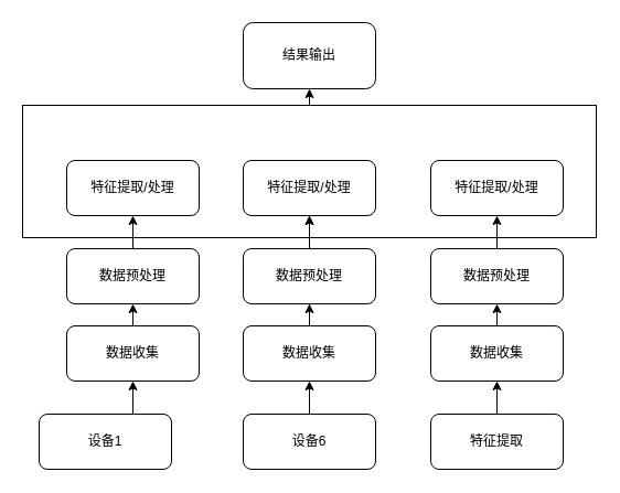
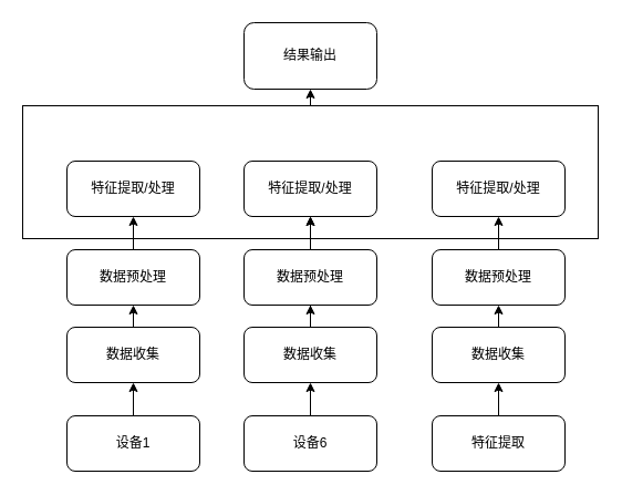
  <mxCell id="0" />
  <mxCell id="1" parent="0" />
  <mxCell id="2" style="edgeStyle=orthogonalEdgeStyle;rounded=0;orthogonalLoop=1;jettySize=auto;html=1;exitX=0.5;exitY=0;exitDx=0;exitDy=0;entryX=0.5;entryY=1;entryDx=0;entryDy=0;fontSize=18;" edge="1" parent="1" source="3" target="26"><mxGeometry relative="1" as="geometry" /></mxCell>
  <mxCell id="3" value="" style="rounded=0;whiteSpace=wrap;html=1;" vertex="1" parent="1"><mxGeometry x="20" y="95" width="520" height="120" as="geometry" /></mxCell>
  <mxCell id="4" style="edgeStyle=orthogonalEdgeStyle;rounded=0;orthogonalLoop=1;jettySize=auto;html=1;exitX=0.5;exitY=0;exitDx=0;exitDy=0;entryX=0.5;entryY=1;entryDx=0;entryDy=0;" edge="1" parent="1" source="5" target="6"><mxGeometry relative="1" as="geometry" /></mxCell>
- <mxCell id="5" value="设备1" style="rounded=1;whiteSpace=wrap;html=1;" vertex="1" parent="1"><mxGeometry x="35" y="375" width="120" height="50" as="geometry" /></mxCell>
+ <mxCell id="5" value="设备1" style="rounded=1;whiteSpace=wrap;html=1;" vertex="1" parent="1"><mxGeometry x="60" y="375" width="120" height="50" as="geometry" /></mxCell>
  <mxCell id="6" value="数据收集" style="rounded=1;whiteSpace=wrap;html=1;" vertex="1" parent="1"><mxGeometry x="60" y="295" width="120" height="50" as="geometry" /></mxCell>
  <mxCell id="7" style="edgeStyle=orthogonalEdgeStyle;rounded=0;orthogonalLoop=1;jettySize=auto;html=1;exitX=0.5;exitY=0;exitDx=0;exitDy=0;entryX=0.5;entryY=1;entryDx=0;entryDy=0;" edge="1" parent="1" source="8" target="10"><mxGeometry relative="1" as="geometry"><mxPoint x="120" y="205" as="targetPoint" /></mxGeometry></mxCell>
  <mxCell id="8" value="数据预处理" style="rounded=1;whiteSpace=wrap;html=1;" vertex="1" parent="1"><mxGeometry x="60" y="225" width="120" height="50" as="geometry" /></mxCell>
  <mxCell id="9" value="" style="endArrow=classic;html=1;" edge="1" parent="1" source="6"><mxGeometry width="50" height="50" relative="1" as="geometry"><mxPoint x="120" y="274.289" as="sourcePoint" /><mxPoint x="120" y="275" as="targetPoint" /></mxGeometry></mxCell>
  <mxCell id="10" value="特征提取/处理" style="rounded=1;whiteSpace=wrap;html=1;" vertex="1" parent="1"><mxGeometry x="60" y="145" width="120" height="50" as="geometry" /></mxCell>
  <mxCell id="11" style="edgeStyle=orthogonalEdgeStyle;rounded=0;orthogonalLoop=1;jettySize=auto;html=1;exitX=0.5;exitY=0;exitDx=0;exitDy=0;entryX=0.5;entryY=1;entryDx=0;entryDy=0;" edge="1" parent="1" source="12" target="14"><mxGeometry relative="1" as="geometry" /></mxCell>
  <mxCell id="12" value="设备6" style="rounded=1;whiteSpace=wrap;html=1;" vertex="1" parent="1"><mxGeometry x="220" y="375" width="120" height="50" as="geometry" /></mxCell>
  <mxCell id="13" value="" style="edgeStyle=orthogonalEdgeStyle;rounded=0;orthogonalLoop=1;jettySize=auto;html=1;" edge="1" parent="1" source="14" target="18"><mxGeometry relative="1" as="geometry" /></mxCell>
  <mxCell id="14" value="数据收集" style="rounded=1;whiteSpace=wrap;html=1;" vertex="1" parent="1"><mxGeometry x="220" y="295" width="120" height="50" as="geometry" /></mxCell>
  <mxCell id="15" style="edgeStyle=orthogonalEdgeStyle;rounded=0;orthogonalLoop=1;jettySize=auto;html=1;exitX=0.5;exitY=0;exitDx=0;exitDy=0;entryX=0.5;entryY=1;entryDx=0;entryDy=0;" edge="1" parent="1" source="16" target="18"><mxGeometry relative="1" as="geometry"><mxPoint x="280" y="205" as="targetPoint" /></mxGeometry></mxCell>
  <mxCell id="16" value="数据预处理" style="rounded=1;whiteSpace=wrap;html=1;" vertex="1" parent="1"><mxGeometry x="220" y="225" width="120" height="50" as="geometry" /></mxCell>
  <mxCell id="17" value="" style="endArrow=classic;html=1;" edge="1" parent="1" source="14"><mxGeometry width="50" height="50" relative="1" as="geometry"><mxPoint x="280" y="274.289" as="sourcePoint" /><mxPoint x="280" y="275" as="targetPoint" /></mxGeometry></mxCell>
  <mxCell id="18" value="特征提取/处理" style="rounded=1;whiteSpace=wrap;html=1;" vertex="1" parent="1"><mxGeometry x="220" y="145" width="120" height="50" as="geometry" /></mxCell>
  <mxCell id="19" style="edgeStyle=orthogonalEdgeStyle;rounded=0;orthogonalLoop=1;jettySize=auto;html=1;exitX=0.5;exitY=0;exitDx=0;exitDy=0;entryX=0.5;entryY=1;entryDx=0;entryDy=0;" edge="1" source="20" target="21" parent="1"><mxGeometry relative="1" as="geometry" /></mxCell>
  <mxCell id="20" value="特征提取" style="rounded=1;whiteSpace=wrap;html=1;" vertex="1" parent="1"><mxGeometry x="390" y="375" width="120" height="50" as="geometry" /></mxCell>
  <mxCell id="21" value="数据收集" style="rounded=1;whiteSpace=wrap;html=1;" vertex="1" parent="1"><mxGeometry x="390" y="295" width="120" height="50" as="geometry" /></mxCell>
  <mxCell id="22" style="edgeStyle=orthogonalEdgeStyle;rounded=0;orthogonalLoop=1;jettySize=auto;html=1;exitX=0.5;exitY=0;exitDx=0;exitDy=0;entryX=0.5;entryY=1;entryDx=0;entryDy=0;" edge="1" source="23" target="25" parent="1"><mxGeometry relative="1" as="geometry"><mxPoint x="450" y="205" as="targetPoint" /></mxGeometry></mxCell>
  <mxCell id="23" value="数据预处理" style="rounded=1;whiteSpace=wrap;html=1;" vertex="1" parent="1"><mxGeometry x="390" y="225" width="120" height="50" as="geometry" /></mxCell>
  <mxCell id="24" value="" style="endArrow=classic;html=1;" edge="1" source="21" parent="1"><mxGeometry width="50" height="50" relative="1" as="geometry"><mxPoint x="450" y="274.289" as="sourcePoint" /><mxPoint x="450" y="275" as="targetPoint" /></mxGeometry></mxCell>
  <mxCell id="25" value="特征提取/处理" style="rounded=1;whiteSpace=wrap;html=1;" vertex="1" parent="1"><mxGeometry x="390" y="145" width="120" height="50" as="geometry" /></mxCell>
  <mxCell id="26" value="结果输出" style="rounded=1;whiteSpace=wrap;html=1;" vertex="1" parent="1"><mxGeometry x="220" y="20" width="120" height="60" as="geometry" /></mxCell>
